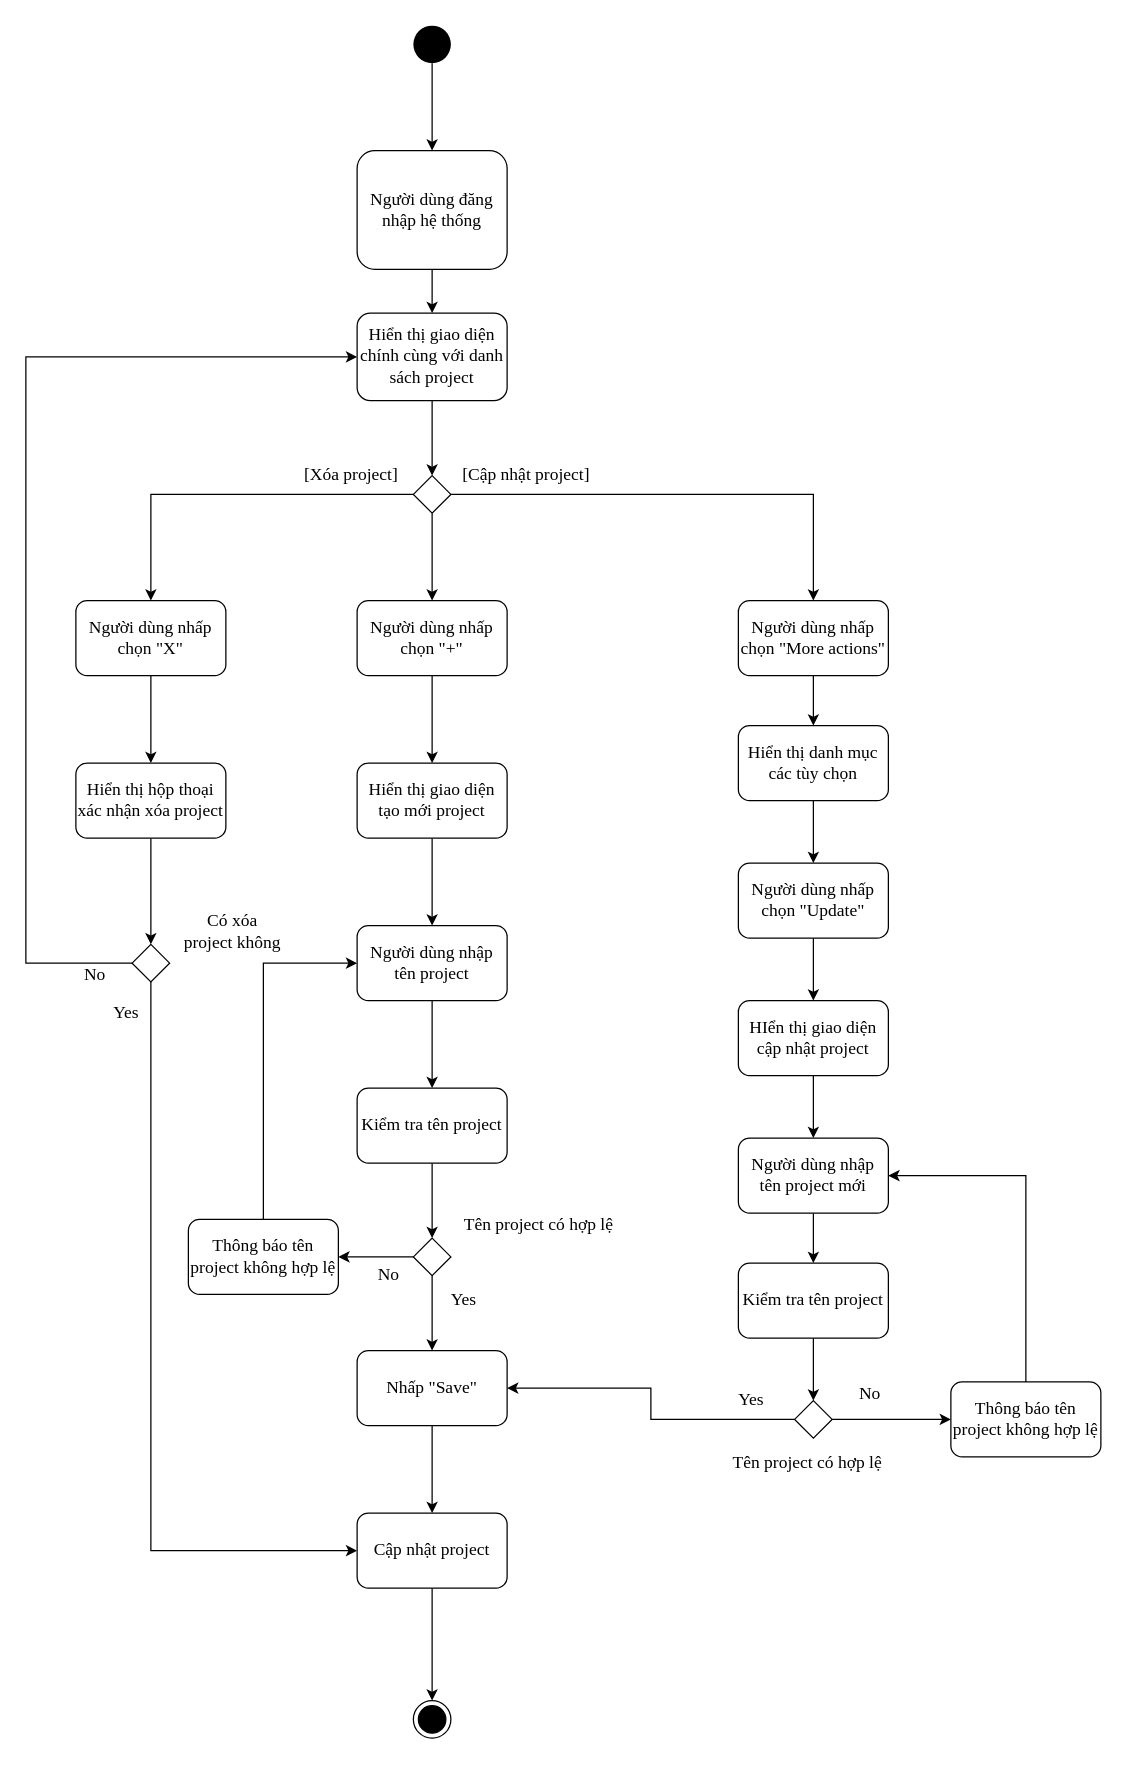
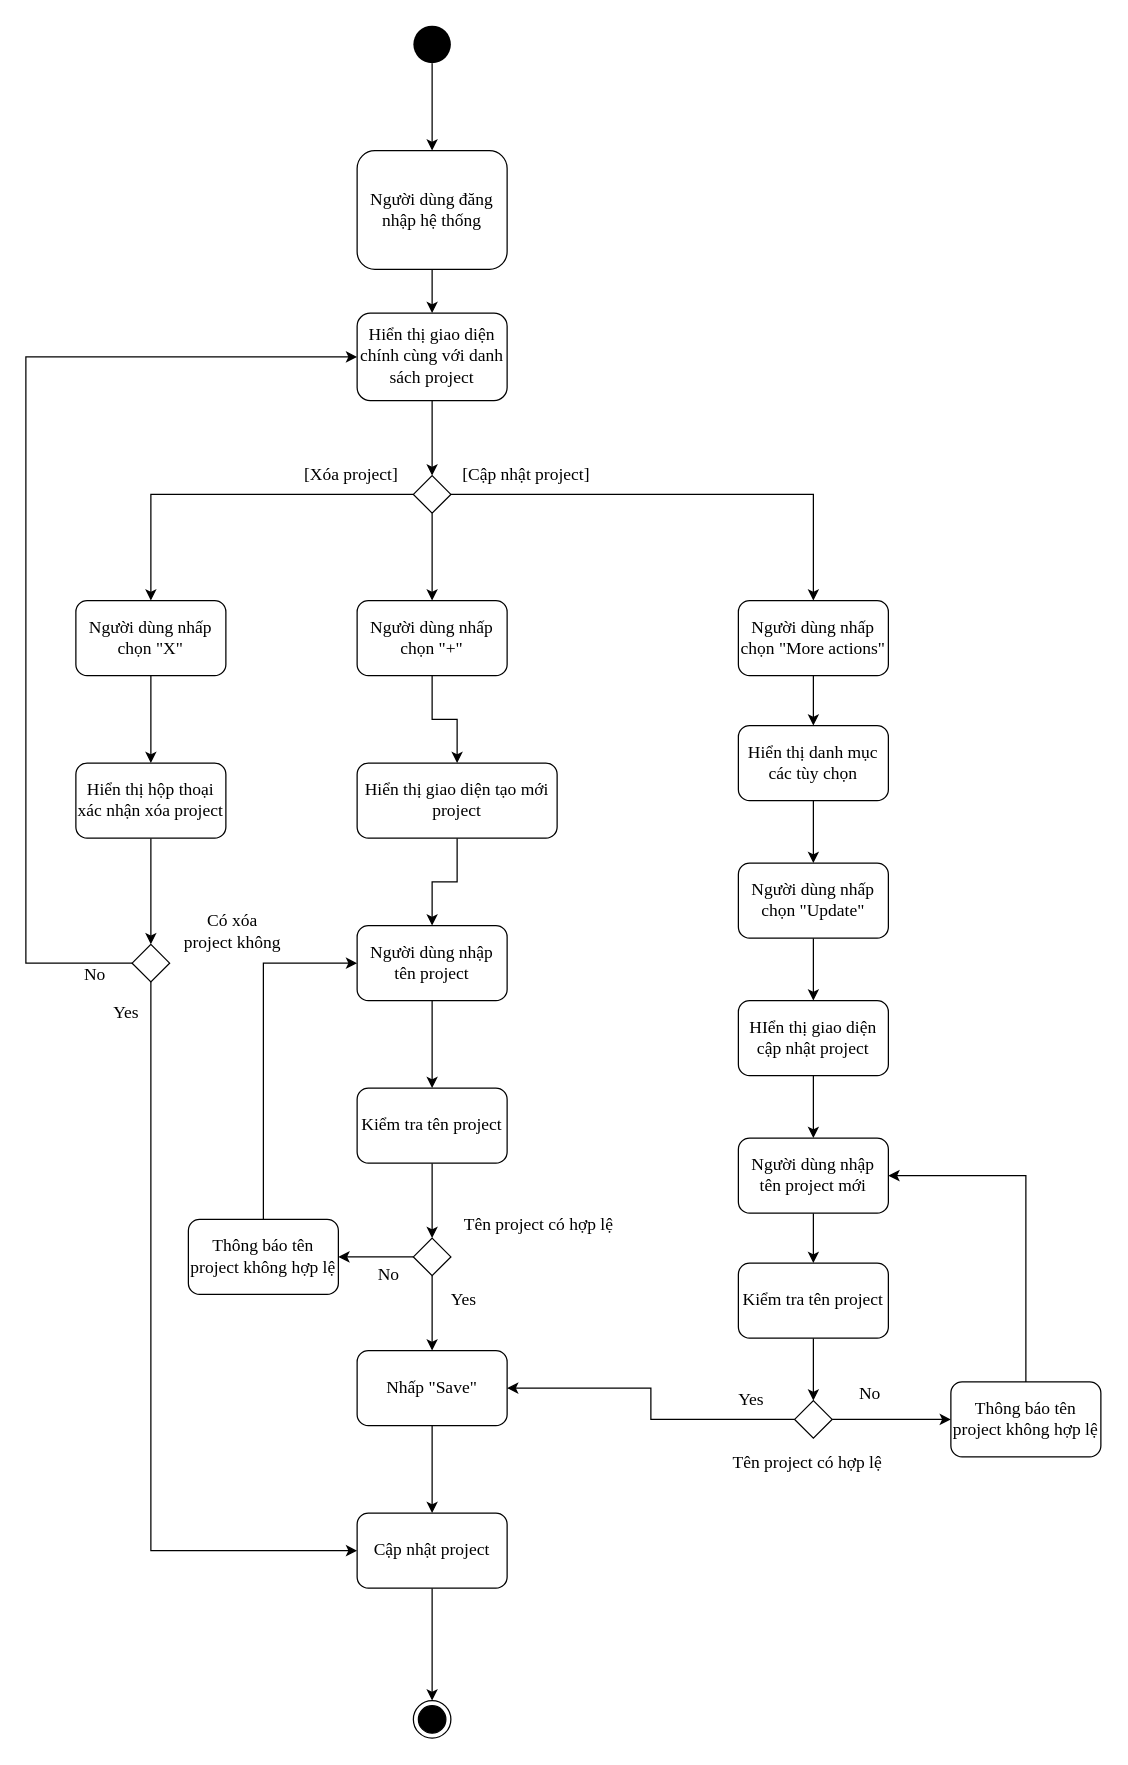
  <mxCell id="0" />
  <mxCell id="1" parent="0" />
  <mxCell id="2" style="edgeStyle=orthogonalEdgeStyle;rounded=0;orthogonalLoop=1;jettySize=auto;html=1;fontFamily=Verdana;fontSize=14;" parent="1" source="3" target="5" edge="1"><mxGeometry relative="1" as="geometry" /></mxCell>
  <mxCell id="3" value="" style="ellipse;fillColor=#000000;strokeColor=none;fontFamily=Verdana;fontSize=14;" parent="1" vertex="1"><mxGeometry x="330" y="20" width="30" height="30" as="geometry" /></mxCell>
  <mxCell id="4" style="edgeStyle=orthogonalEdgeStyle;rounded=0;orthogonalLoop=1;jettySize=auto;html=1;entryX=0.5;entryY=0;entryDx=0;entryDy=0;fontFamily=Verdana;fontSize=14;" parent="1" source="5" target="7" edge="1"><mxGeometry relative="1" as="geometry" /></mxCell>
  <mxCell id="5" value="&lt;font style=&quot;font-size: 14px&quot;&gt;Người dùng đăng nhập hệ thống&lt;/font&gt;" style="rounded=1;whiteSpace=wrap;html=1;fontFamily=Verdana;fontSize=14;" parent="1" vertex="1"><mxGeometry x="285" y="120" width="120" height="95" as="geometry" /></mxCell>
  <mxCell id="6" style="edgeStyle=orthogonalEdgeStyle;rounded=0;orthogonalLoop=1;jettySize=auto;html=1;entryX=0.5;entryY=0;entryDx=0;entryDy=0;fontFamily=Verdana;fontSize=14;" parent="1" source="7" target="11" edge="1"><mxGeometry relative="1" as="geometry" /></mxCell>
  <mxCell id="7" value="Hiển thị giao diện chính cùng với danh sách project" style="rounded=1;whiteSpace=wrap;html=1;fontFamily=Verdana;fontSize=14;" parent="1" vertex="1"><mxGeometry x="285" y="250" width="120" height="70" as="geometry" /></mxCell>
  <mxCell id="8" style="edgeStyle=orthogonalEdgeStyle;rounded=0;orthogonalLoop=1;jettySize=auto;html=1;entryX=0.5;entryY=0;entryDx=0;entryDy=0;fontFamily=Verdana;fontSize=14;" parent="1" source="11" target="13" edge="1"><mxGeometry relative="1" as="geometry" /></mxCell>
  <mxCell id="9" style="edgeStyle=orthogonalEdgeStyle;rounded=0;orthogonalLoop=1;jettySize=auto;html=1;fontFamily=Verdana;fontSize=14;" parent="1" source="11" target="34" edge="1"><mxGeometry relative="1" as="geometry" /></mxCell>
  <mxCell id="10" style="edgeStyle=orthogonalEdgeStyle;rounded=0;orthogonalLoop=1;jettySize=auto;html=1;entryX=0.5;entryY=0;entryDx=0;entryDy=0;fontFamily=Verdana;fontSize=14;" parent="1" source="11" target="45" edge="1"><mxGeometry relative="1" as="geometry" /></mxCell>
  <mxCell id="11" value="" style="rhombus;whiteSpace=wrap;html=1;fontFamily=Verdana;fontSize=14;" parent="1" vertex="1"><mxGeometry x="330" y="380" width="30" height="30" as="geometry" /></mxCell>
  <mxCell id="12" style="edgeStyle=orthogonalEdgeStyle;rounded=0;orthogonalLoop=1;jettySize=auto;html=1;fontFamily=Verdana;fontSize=14;" parent="1" source="13" target="15" edge="1"><mxGeometry relative="1" as="geometry" /></mxCell>
  <mxCell id="13" value="Người dùng nhấp chọn &quot;+&quot;" style="rounded=1;whiteSpace=wrap;html=1;fontFamily=Verdana;fontSize=14;" parent="1" vertex="1"><mxGeometry x="285" y="480" width="120" height="60" as="geometry" /></mxCell>
  <mxCell id="14" style="edgeStyle=orthogonalEdgeStyle;rounded=0;orthogonalLoop=1;jettySize=auto;html=1;fontFamily=Verdana;fontSize=14;" parent="1" source="15" target="17" edge="1"><mxGeometry relative="1" as="geometry" /></mxCell>
- <mxCell id="15" value="Hiển thị giao diện tạo mới project" style="rounded=1;whiteSpace=wrap;html=1;fontFamily=Verdana;fontSize=14;" parent="1" vertex="1"><mxGeometry x="285" y="610" width="120" height="60" as="geometry" /></mxCell>
+ <mxCell id="15" value="Hiển thị giao diện tạo mới project" style="rounded=1;whiteSpace=wrap;html=1;fontFamily=Verdana;fontSize=14;" parent="1" vertex="1"><mxGeometry x="285" y="610" width="160" height="60" as="geometry" /></mxCell>
  <mxCell id="16" style="edgeStyle=orthogonalEdgeStyle;rounded=0;orthogonalLoop=1;jettySize=auto;html=1;entryX=0.5;entryY=0;entryDx=0;entryDy=0;fontFamily=Verdana;fontSize=14;" parent="1" source="17" target="19" edge="1"><mxGeometry relative="1" as="geometry" /></mxCell>
  <mxCell id="17" value="Người dùng nhập tên project" style="rounded=1;whiteSpace=wrap;html=1;fontFamily=Verdana;fontSize=14;" parent="1" vertex="1"><mxGeometry x="285" y="740" width="120" height="60" as="geometry" /></mxCell>
  <mxCell id="18" style="edgeStyle=orthogonalEdgeStyle;rounded=0;orthogonalLoop=1;jettySize=auto;html=1;entryX=0.5;entryY=0;entryDx=0;entryDy=0;fontFamily=Verdana;fontSize=14;" parent="1" source="19" target="22" edge="1"><mxGeometry relative="1" as="geometry" /></mxCell>
  <mxCell id="19" value="Kiểm tra tên project" style="rounded=1;whiteSpace=wrap;html=1;fontFamily=Verdana;fontSize=14;" parent="1" vertex="1"><mxGeometry x="285" y="870" width="120" height="60" as="geometry" /></mxCell>
  <mxCell id="20" style="edgeStyle=orthogonalEdgeStyle;rounded=0;orthogonalLoop=1;jettySize=auto;html=1;entryX=1;entryY=0.5;entryDx=0;entryDy=0;fontFamily=Verdana;fontSize=14;" parent="1" source="22" target="25" edge="1"><mxGeometry relative="1" as="geometry" /></mxCell>
  <mxCell id="21" style="edgeStyle=orthogonalEdgeStyle;rounded=0;orthogonalLoop=1;jettySize=auto;html=1;entryX=0.5;entryY=0;entryDx=0;entryDy=0;fontFamily=Verdana;fontSize=14;" parent="1" source="22" target="28" edge="1"><mxGeometry relative="1" as="geometry" /></mxCell>
  <mxCell id="22" value="" style="rhombus;whiteSpace=wrap;html=1;fontFamily=Verdana;fontSize=14;" parent="1" vertex="1"><mxGeometry x="330" y="990" width="30" height="30" as="geometry" /></mxCell>
  <mxCell id="23" value="Tên project có hợp lệ" style="text;html=1;align=center;verticalAlign=middle;resizable=0;points=[];autosize=1;fontFamily=Verdana;fontSize=14;" parent="1" vertex="1"><mxGeometry x="350" y="970" width="160" height="20" as="geometry" /></mxCell>
  <mxCell id="24" style="edgeStyle=orthogonalEdgeStyle;rounded=0;orthogonalLoop=1;jettySize=auto;html=1;entryX=0;entryY=0.5;entryDx=0;entryDy=0;fontFamily=Verdana;fontSize=14;" parent="1" source="25" target="17" edge="1"><mxGeometry relative="1" as="geometry"><Array as="points"><mxPoint x="210" y="770" /></Array></mxGeometry></mxCell>
  <mxCell id="25" value="Thông báo tên project không hợp lệ" style="rounded=1;whiteSpace=wrap;html=1;fontFamily=Verdana;fontSize=14;" parent="1" vertex="1"><mxGeometry x="150" y="975" width="120" height="60" as="geometry" /></mxCell>
  <mxCell id="26" value="No" style="text;html=1;align=center;verticalAlign=middle;resizable=0;points=[];autosize=1;fontFamily=Verdana;fontSize=14;" parent="1" vertex="1"><mxGeometry x="295" y="1010" width="30" height="20" as="geometry" /></mxCell>
  <mxCell id="27" style="edgeStyle=orthogonalEdgeStyle;rounded=0;orthogonalLoop=1;jettySize=auto;html=1;fontFamily=Verdana;fontSize=14;" parent="1" source="28" target="31" edge="1"><mxGeometry relative="1" as="geometry" /></mxCell>
  <mxCell id="28" value="Nhấp &quot;Save&quot;" style="rounded=1;whiteSpace=wrap;html=1;fontFamily=Verdana;fontSize=14;" parent="1" vertex="1"><mxGeometry x="285" y="1080" width="120" height="60" as="geometry" /></mxCell>
  <mxCell id="29" value="Yes" style="text;html=1;align=center;verticalAlign=middle;resizable=0;points=[];autosize=1;fontFamily=Verdana;fontSize=14;" parent="1" vertex="1"><mxGeometry x="350" y="1030" width="40" height="20" as="geometry" /></mxCell>
  <mxCell id="30" style="edgeStyle=orthogonalEdgeStyle;rounded=0;orthogonalLoop=1;jettySize=auto;html=1;fontFamily=Verdana;fontSize=14;" parent="1" source="31" target="32" edge="1"><mxGeometry relative="1" as="geometry" /></mxCell>
  <mxCell id="31" value="Cập nhật project" style="rounded=1;whiteSpace=wrap;html=1;fontFamily=Verdana;fontSize=14;" parent="1" vertex="1"><mxGeometry x="285" y="1210" width="120" height="60" as="geometry" /></mxCell>
  <mxCell id="32" value="" style="ellipse;html=1;shape=endState;fillColor=#000000;strokeColor=#000000;fontFamily=Verdana;fontSize=14;" parent="1" vertex="1"><mxGeometry x="330" y="1360" width="30" height="30" as="geometry" /></mxCell>
  <mxCell id="33" style="edgeStyle=orthogonalEdgeStyle;rounded=0;orthogonalLoop=1;jettySize=auto;html=1;fontFamily=Verdana;fontSize=14;" parent="1" source="34" target="36" edge="1"><mxGeometry relative="1" as="geometry" /></mxCell>
  <mxCell id="34" value="Người dùng nhấp chọn &quot;X&quot;" style="rounded=1;whiteSpace=wrap;html=1;fontFamily=Verdana;fontSize=14;" parent="1" vertex="1"><mxGeometry x="60" y="480" width="120" height="60" as="geometry" /></mxCell>
  <mxCell id="35" style="edgeStyle=orthogonalEdgeStyle;rounded=0;orthogonalLoop=1;jettySize=auto;html=1;entryX=0.5;entryY=0;entryDx=0;entryDy=0;fontFamily=Verdana;fontSize=14;" parent="1" source="36" target="39" edge="1"><mxGeometry relative="1" as="geometry" /></mxCell>
  <mxCell id="36" value="Hiển thị hộp thoại xác nhận xóa project" style="rounded=1;whiteSpace=wrap;html=1;fontFamily=Verdana;fontSize=14;" parent="1" vertex="1"><mxGeometry x="60" y="610" width="120" height="60" as="geometry" /></mxCell>
  <mxCell id="37" style="edgeStyle=orthogonalEdgeStyle;rounded=0;orthogonalLoop=1;jettySize=auto;html=1;fontFamily=Verdana;fontSize=14;entryX=0;entryY=0.5;entryDx=0;entryDy=0;" parent="1" source="39" target="7" edge="1"><mxGeometry relative="1" as="geometry"><Array as="points"><mxPoint x="20" y="770" /><mxPoint x="20" y="285" /></Array><mxPoint x="240" y="285" as="targetPoint" /></mxGeometry></mxCell>
  <mxCell id="38" style="edgeStyle=orthogonalEdgeStyle;rounded=0;orthogonalLoop=1;jettySize=auto;html=1;entryX=0;entryY=0.5;entryDx=0;entryDy=0;fontFamily=Verdana;fontSize=14;" parent="1" source="39" target="31" edge="1"><mxGeometry relative="1" as="geometry"><Array as="points"><mxPoint x="120" y="1240" /></Array></mxGeometry></mxCell>
  <mxCell id="39" value="" style="rhombus;whiteSpace=wrap;html=1;fontFamily=Verdana;fontSize=14;" parent="1" vertex="1"><mxGeometry x="105" y="755" width="30" height="30" as="geometry" /></mxCell>
  <mxCell id="40" value="&lt;div&gt;Có xóa&lt;/div&gt;&lt;div&gt;project không&lt;/div&gt;" style="text;html=1;align=center;verticalAlign=middle;resizable=0;points=[];autosize=1;fontFamily=Verdana;fontSize=14;" parent="1" vertex="1"><mxGeometry x="130" y="725" width="110" height="40" as="geometry" /></mxCell>
  <mxCell id="41" value="No" style="text;html=1;align=center;verticalAlign=middle;resizable=0;points=[];autosize=1;fontFamily=Verdana;fontSize=14;" parent="1" vertex="1"><mxGeometry x="60" y="770" width="30" height="20" as="geometry" /></mxCell>
  <mxCell id="42" value="Yes" style="text;html=1;align=center;verticalAlign=middle;resizable=0;points=[];autosize=1;fontFamily=Verdana;fontSize=14;" parent="1" vertex="1"><mxGeometry x="80" y="800" width="40" height="20" as="geometry" /></mxCell>
  <mxCell id="43" value="[Xóa project]" style="text;html=1;align=center;verticalAlign=middle;resizable=0;points=[];autosize=1;fontFamily=Verdana;fontSize=14;" parent="1" vertex="1"><mxGeometry x="225" y="370" width="110" height="20" as="geometry" /></mxCell>
  <mxCell id="44" style="edgeStyle=orthogonalEdgeStyle;rounded=0;orthogonalLoop=1;jettySize=auto;html=1;fontFamily=Verdana;fontSize=14;" parent="1" source="45" target="48" edge="1"><mxGeometry relative="1" as="geometry" /></mxCell>
  <mxCell id="45" value="Người dùng nhấp chọn &quot;More actions&quot;" style="rounded=1;whiteSpace=wrap;html=1;fontFamily=Verdana;fontSize=14;" parent="1" vertex="1"><mxGeometry x="590" y="480" width="120" height="60" as="geometry" /></mxCell>
  <mxCell id="46" value="[Cập nhật project]" style="text;html=1;align=center;verticalAlign=middle;resizable=0;points=[];autosize=1;fontFamily=Verdana;fontSize=14;" parent="1" vertex="1"><mxGeometry x="345" y="370" width="150" height="20" as="geometry" /></mxCell>
  <mxCell id="47" style="edgeStyle=orthogonalEdgeStyle;rounded=0;orthogonalLoop=1;jettySize=auto;html=1;fontFamily=Verdana;fontSize=14;" parent="1" source="48" target="50" edge="1"><mxGeometry relative="1" as="geometry" /></mxCell>
  <mxCell id="48" value="Hiển thị danh mục các tùy chọn" style="rounded=1;whiteSpace=wrap;html=1;fontFamily=Verdana;fontSize=14;" parent="1" vertex="1"><mxGeometry x="590" y="580" width="120" height="60" as="geometry" /></mxCell>
  <mxCell id="49" style="edgeStyle=orthogonalEdgeStyle;rounded=0;orthogonalLoop=1;jettySize=auto;html=1;entryX=0.5;entryY=0;entryDx=0;entryDy=0;fontFamily=Verdana;fontSize=14;" parent="1" source="50" target="52" edge="1"><mxGeometry relative="1" as="geometry" /></mxCell>
  <mxCell id="50" value="Người dùng nhấp chọn &quot;Update&quot;" style="rounded=1;whiteSpace=wrap;html=1;fontFamily=Verdana;fontSize=14;" parent="1" vertex="1"><mxGeometry x="590" y="690" width="120" height="60" as="geometry" /></mxCell>
  <mxCell id="51" style="edgeStyle=orthogonalEdgeStyle;rounded=0;orthogonalLoop=1;jettySize=auto;html=1;fontFamily=Verdana;fontSize=14;" parent="1" source="52" target="54" edge="1"><mxGeometry relative="1" as="geometry" /></mxCell>
  <mxCell id="52" value="HIển thị giao diện cập nhật project" style="rounded=1;whiteSpace=wrap;html=1;fontFamily=Verdana;fontSize=14;" parent="1" vertex="1"><mxGeometry x="590" y="800" width="120" height="60" as="geometry" /></mxCell>
  <mxCell id="53" style="edgeStyle=orthogonalEdgeStyle;rounded=0;orthogonalLoop=1;jettySize=auto;html=1;fontFamily=Verdana;fontSize=14;" parent="1" source="54" target="62" edge="1"><mxGeometry relative="1" as="geometry" /></mxCell>
  <mxCell id="54" value="Người dùng nhập tên project mới" style="rounded=1;whiteSpace=wrap;html=1;fontFamily=Verdana;fontSize=14;" parent="1" vertex="1"><mxGeometry x="590" y="910" width="120" height="60" as="geometry" /></mxCell>
  <mxCell id="55" style="edgeStyle=orthogonalEdgeStyle;rounded=0;orthogonalLoop=1;jettySize=auto;html=1;entryX=0;entryY=0.5;entryDx=0;entryDy=0;fontFamily=Verdana;fontSize=14;" parent="1" source="57" target="60" edge="1"><mxGeometry relative="1" as="geometry" /></mxCell>
  <mxCell id="56" style="edgeStyle=orthogonalEdgeStyle;rounded=0;orthogonalLoop=1;jettySize=auto;html=1;entryX=1;entryY=0.5;entryDx=0;entryDy=0;fontFamily=Verdana;fontSize=14;" parent="1" source="57" target="28" edge="1"><mxGeometry relative="1" as="geometry" /></mxCell>
  <mxCell id="57" value="" style="rhombus;whiteSpace=wrap;html=1;fontFamily=Verdana;fontSize=14;" parent="1" vertex="1"><mxGeometry x="635" y="1120" width="30" height="30" as="geometry" /></mxCell>
  <mxCell id="58" value="Tên project có hợp lệ" style="text;html=1;align=center;verticalAlign=middle;resizable=0;points=[];autosize=1;fontFamily=Verdana;fontSize=14;" parent="1" vertex="1"><mxGeometry x="565" y="1160" width="160" height="20" as="geometry" /></mxCell>
  <mxCell id="59" style="edgeStyle=orthogonalEdgeStyle;rounded=0;orthogonalLoop=1;jettySize=auto;html=1;entryX=1;entryY=0.5;entryDx=0;entryDy=0;fontFamily=Verdana;fontSize=14;" parent="1" source="60" target="54" edge="1"><mxGeometry relative="1" as="geometry"><Array as="points"><mxPoint x="820" y="940" /></Array></mxGeometry></mxCell>
  <mxCell id="60" value="Thông báo tên project không hợp lệ" style="rounded=1;whiteSpace=wrap;html=1;fontFamily=Verdana;fontSize=14;" parent="1" vertex="1"><mxGeometry x="760" y="1105" width="120" height="60" as="geometry" /></mxCell>
  <mxCell id="61" style="edgeStyle=orthogonalEdgeStyle;rounded=0;orthogonalLoop=1;jettySize=auto;html=1;entryX=0.5;entryY=0;entryDx=0;entryDy=0;fontFamily=Verdana;fontSize=14;" parent="1" source="62" target="57" edge="1"><mxGeometry relative="1" as="geometry" /></mxCell>
  <mxCell id="62" value="Kiểm tra tên project" style="rounded=1;whiteSpace=wrap;html=1;fontFamily=Verdana;fontSize=14;" parent="1" vertex="1"><mxGeometry x="590" y="1010" width="120" height="60" as="geometry" /></mxCell>
  <mxCell id="63" value="No" style="text;html=1;align=center;verticalAlign=middle;resizable=0;points=[];autosize=1;fontFamily=Verdana;fontSize=14;" parent="1" vertex="1"><mxGeometry x="680" y="1105" width="30" height="20" as="geometry" /></mxCell>
  <mxCell id="64" value="Yes" style="text;html=1;align=center;verticalAlign=middle;resizable=0;points=[];autosize=1;fontFamily=Verdana;fontSize=14;" parent="1" vertex="1"><mxGeometry x="580" y="1110" width="40" height="20" as="geometry" /></mxCell>
